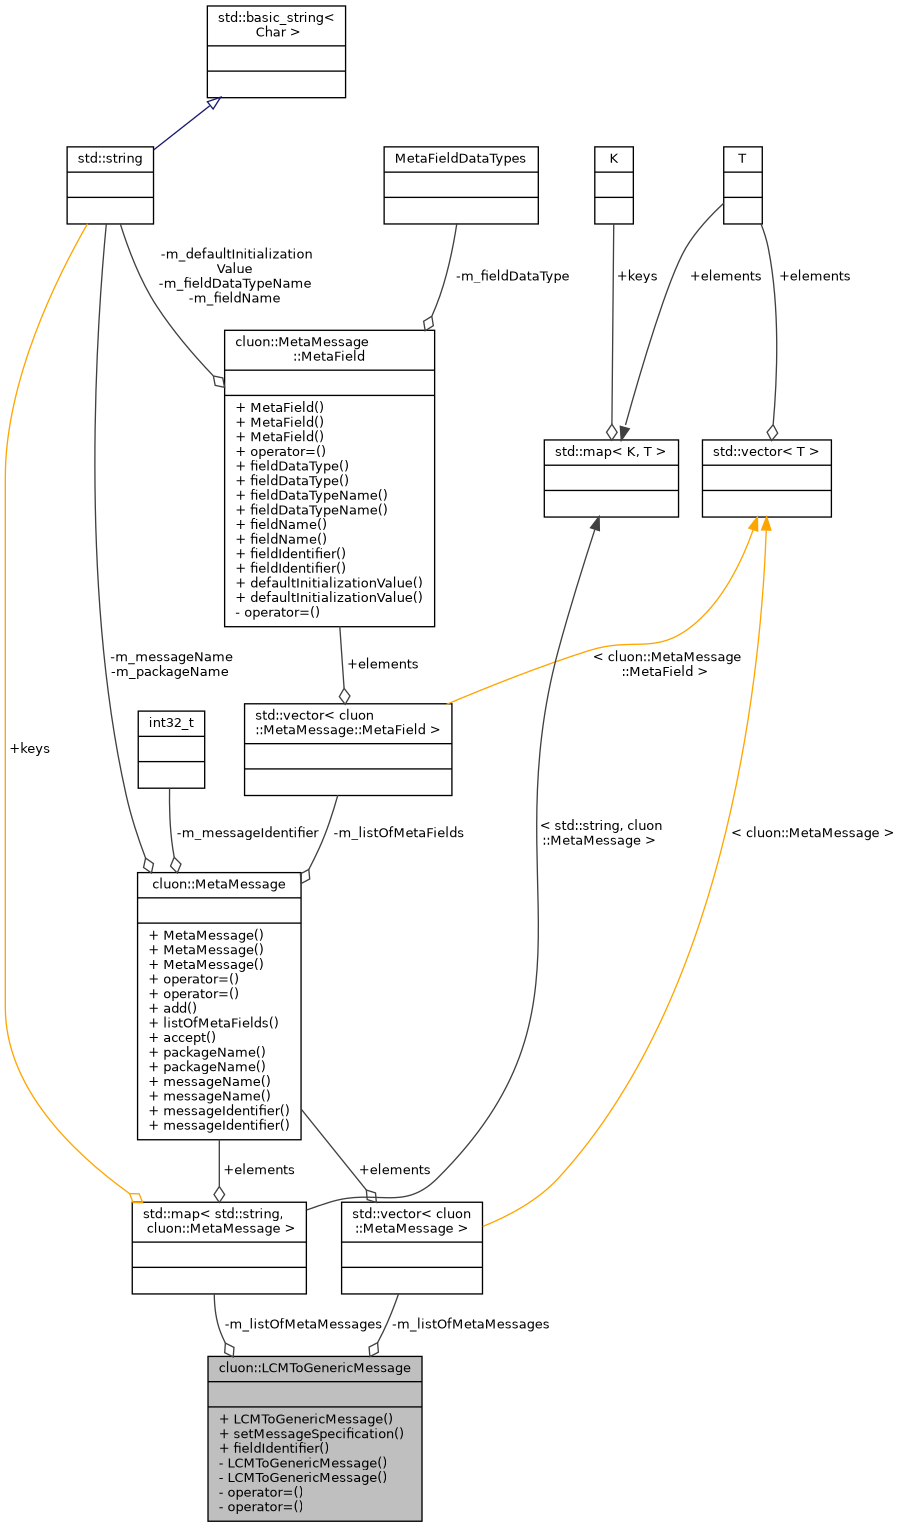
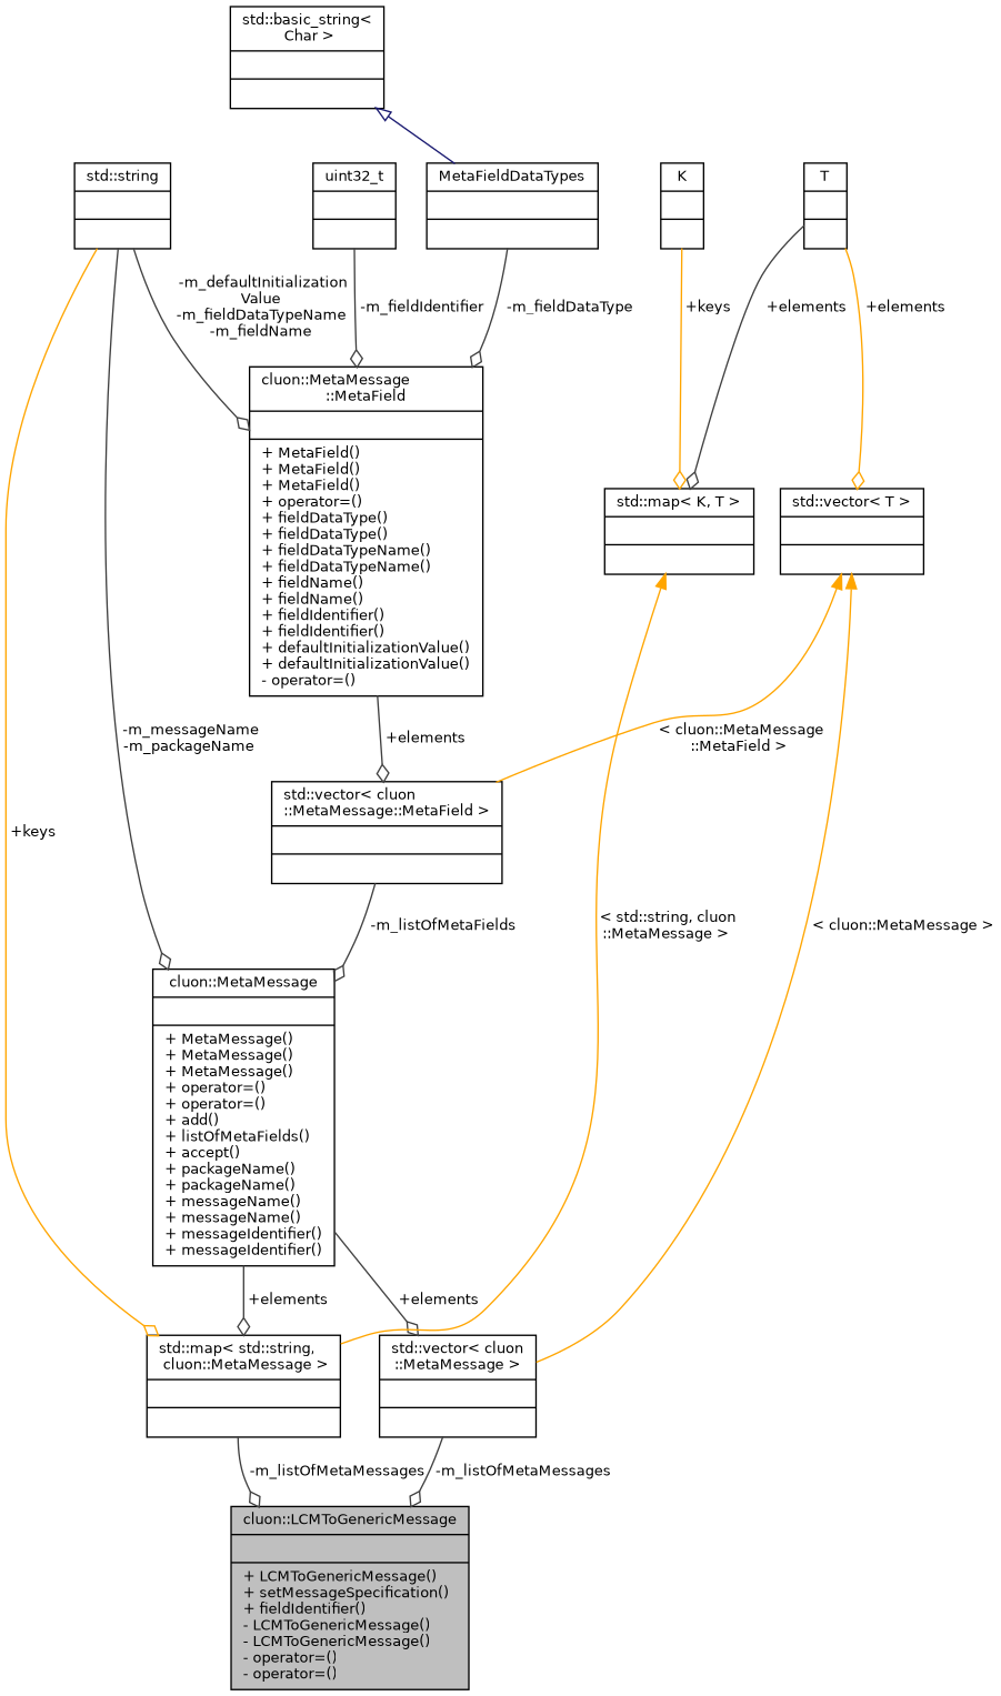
  digraph {
    node [color=black fillcolor=white fontname=Helvetica fontsize=10 shape=record style=filled]
    edge [arrowhead=odiamond color=grey25 fontname=Helvetica fontsize=10 labelfontname=Helvetica labelfontsize=10 style=solid]
    n1 [fillcolor=grey75 fontcolor=black height=0.2 label="{cluon::LCMToGenericMessage\n||+ LCMToGenericMessage()\l+ setMessageSpecification()\l+ fieldIdentifier()\l- LCMToGenericMessage()\l- LCMToGenericMessage()\l- operator=()\l- operator=()\l}" width=0.4]
    n2 [height=0.2 label="{std::vector\< cluon\l::MetaMessage \>\n||}" width=0.4]
    n3 [height=0.2 label="{cluon::MetaMessage\n||+ MetaMessage()\l+ MetaMessage()\l+ MetaMessage()\l+ operator=()\l+ operator=()\l+ add()\l+ listOfMetaFields()\l+ accept()\l+ packageName()\l+ packageName()\l+ messageName()\l+ messageName()\l+ messageIdentifier()\l+ messageIdentifier()\l}" width=0.4]
    n4 [height=0.2 label="{std::map\< std::string,\l cluon::MetaMessage \>\n||}" width=0.4]
    n5 [height=0.2 label="{std::string\n||}" width=0.4]
    n6 [height=0.2 label="{cluon::MetaMessage\l::MetaField\n||+ MetaField()\l+ MetaField()\l+ MetaField()\l+ operator=()\l+ fieldDataType()\l+ fieldDataType()\l+ fieldDataTypeName()\l+ fieldDataTypeName()\l+ fieldName()\l+ fieldName()\l+ fieldIdentifier()\l+ fieldIdentifier()\l+ defaultInitializationValue()\l+ defaultInitializationValue()\l- operator=()\l}" width=0.4]
    n7 [height=0.2 label="{std::vector\< cluon\l::MetaMessage::MetaField \>\n||}" width=0.4]
    n8 [height=0.2 label="{std::basic_string\<\l Char \>\n||}" width=0.4]
-   n9 [height=0.2 label="{int32_t\n||}" width=0.4]
    n10 [height=0.2 label="{MetaFieldDataTypes\n||}" width=0.4]
+   n11 [height=0.2 label="{uint32_t\n||}" width=0.4]
    n12 [height=0.2 label="{std::vector\< T \>\n||}" width=0.4]
    n13 [height=0.2 label="{T\n||}" width=0.4]
    n14 [height=0.2 label="{std::map\< K, T \>\n||}" width=0.4]
    n15 [height=0.2 label="{K\n||}" width=0.4]
    n2 -> n1 [label=" -m_listOfMetaMessages"]
    n3 -> n2 [label=" +elements"]
    n3 -> n4 [label=" +elements"]
    n4 -> n1 [label=" -m_listOfMetaMessages"]
    n5 -> n3 [label=" -m_messageName\n-m_packageName"]
    n5 -> n4 [color=orange label=" +keys"]
    n5 -> n6 [label=" -m_defaultInitialization\lValue\n-m_fieldDataTypeName\n-m_fieldName"]
    n6 -> n7 [label=" +elements"]
    n7 -> n3 [label=" -m_listOfMetaFields"]
-   n8 -> n5 [arrowtail=onormal color=midnightblue dir=back arrowhead=""]
-   n9 -> n3 [label=" -m_messageIdentifier"]
+   n8 -> n10 [arrowtail=onormal color=midnightblue dir=back arrowhead=""]
    n10 -> n6 [label=" -m_fieldDataType"]
+   n11 -> n6 [label=" -m_fieldIdentifier"]
    n12 -> n2 [color=orange dir=back label=" \< cluon::MetaMessage \>" arrowhead=""]
    n12 -> n7 [color=orange dir=back label=" \< cluon::MetaMessage\l::MetaField \>" arrowhead=""]
-   n13 -> n12 [label=" +elements"]
-   n13 -> n14 [arrowhead=normal label=" +elements"]
-   n14 -> n4 [dir=back label=" \< std::string, cluon\l::MetaMessage \>" arrowhead=""]
-   n15 -> n14 [label=" +keys"]
+   n13 -> n12 [color=orange label=" +elements"]
+   n13 -> n14 [label=" +elements"]
+   n14 -> n4 [color=orange dir=back label=" \< std::string, cluon\l::MetaMessage \>" arrowhead=""]
+   n15 -> n14 [color=orange label=" +keys"]
  }
